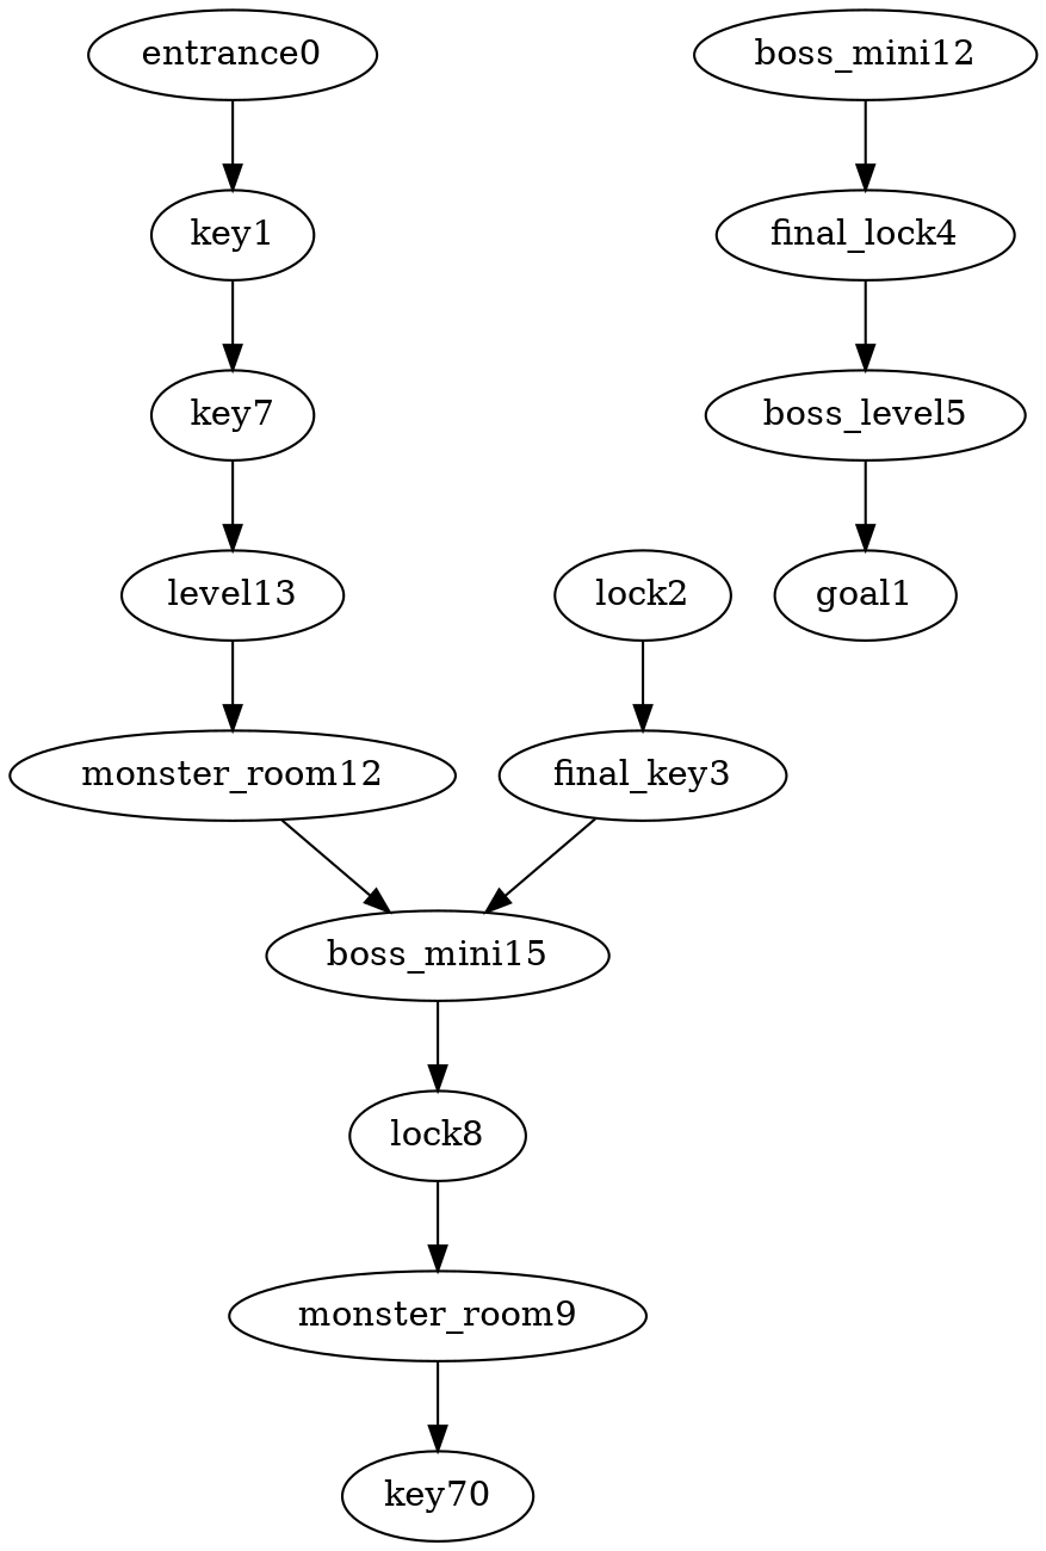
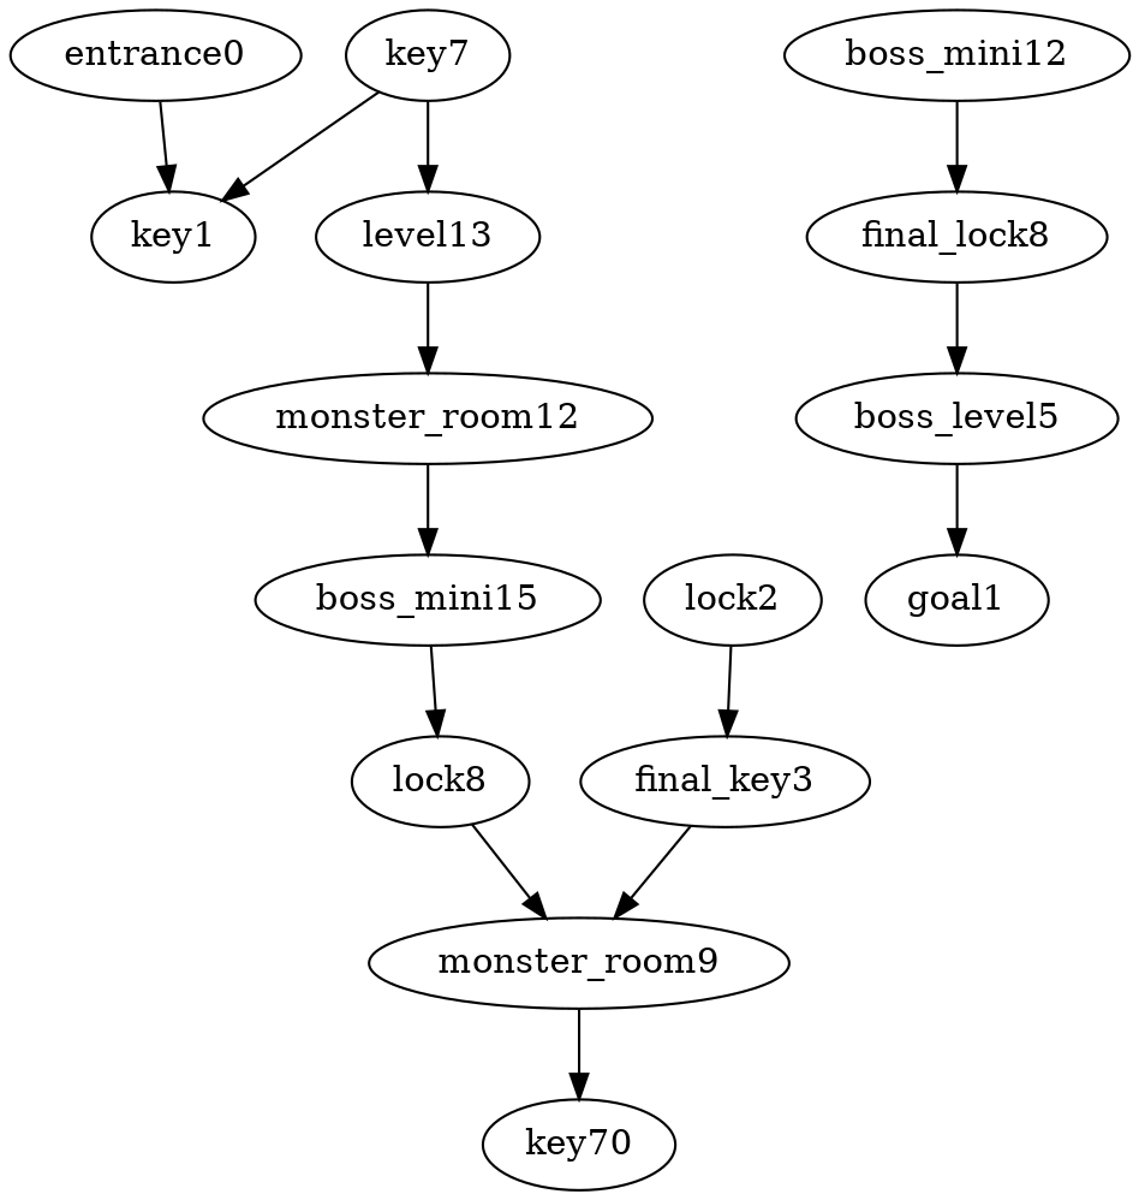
  digraph {
    entrance0
    key1
    key7
    n4 [label=level13]
    n5 [label=monster_room12]
    lock2
    final_key3
    monster_room9
    n9 [label=key70]
-   final_lock4
+   final_lock4 [label=final_lock8]
    boss_level5
    n12 [label=goal1]
    boss_mini15
    lock8
    boss_mini12
    entrance0 -> key1
-   key1 -> key7
+   key7 -> key1
    key7 -> n4
    n4 -> n5
    n5 -> boss_mini15
    lock2 -> final_key3
-   final_key3 -> boss_mini15
+   final_key3 -> monster_room9
    monster_room9 -> n9
    final_lock4 -> boss_level5
    boss_level5 -> n12
    boss_mini15 -> lock8
    lock8 -> monster_room9
    boss_mini12 -> final_lock4
  }
